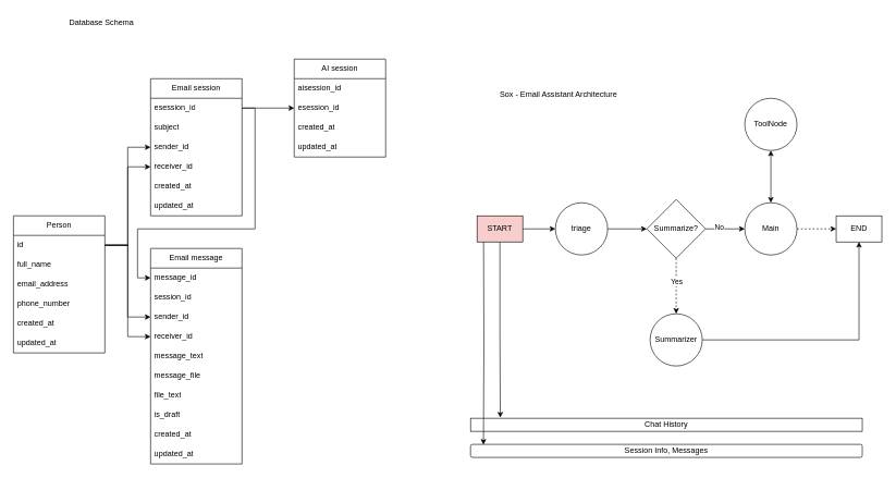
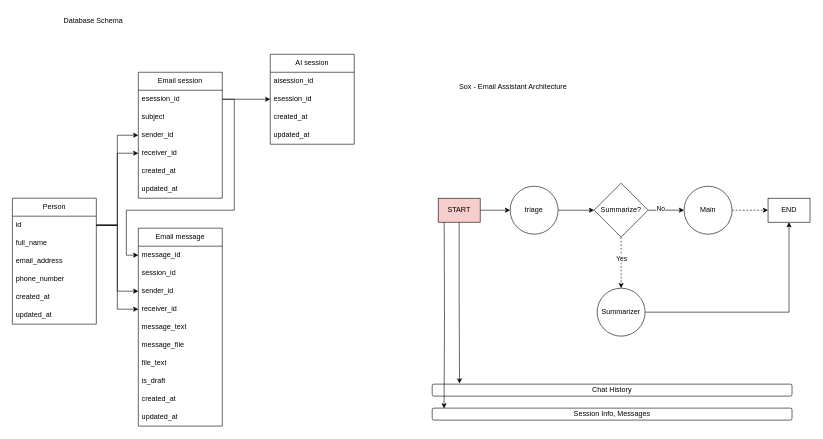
  <mxCell id="0" />
  <mxCell id="1" parent="0" />
  <mxCell id="2" value="" style="group" vertex="1" connectable="0" parent="1"><mxGeometry x="20" y="20" width="570" height="690" as="geometry" /></mxCell>
  <mxCell id="3" value="Database Schema" style="text;html=1;align=center;verticalAlign=middle;whiteSpace=wrap;rounded=0;" vertex="1" parent="2"><mxGeometry x="40" width="190" height="30" as="geometry" /></mxCell>
  <mxCell id="4" value="Email session" style="swimlane;fontStyle=0;childLayout=stackLayout;horizontal=1;startSize=30;horizontalStack=0;resizeParent=1;resizeParentMax=0;resizeLast=0;collapsible=1;marginBottom=0;whiteSpace=wrap;html=1;" vertex="1" parent="2"><mxGeometry x="210" y="100" width="140" height="210" as="geometry"><mxRectangle x="70" y="140" width="110" height="30" as="alternateBounds" /></mxGeometry></mxCell>
  <mxCell id="5" value="esession_id" style="text;strokeColor=none;fillColor=none;align=left;verticalAlign=middle;spacingLeft=4;spacingRight=4;overflow=hidden;points=[[0,0.5],[1,0.5]];portConstraint=eastwest;rotatable=0;whiteSpace=wrap;html=1;" vertex="1" parent="4"><mxGeometry y="30" width="140" height="30" as="geometry" /></mxCell>
  <mxCell id="6" value="subject" style="text;strokeColor=none;fillColor=none;align=left;verticalAlign=middle;spacingLeft=4;spacingRight=4;overflow=hidden;points=[[0,0.5],[1,0.5]];portConstraint=eastwest;rotatable=0;whiteSpace=wrap;html=1;" vertex="1" parent="4"><mxGeometry y="60" width="140" height="30" as="geometry" /></mxCell>
  <mxCell id="7" value="sender_id" style="text;strokeColor=none;fillColor=none;align=left;verticalAlign=middle;spacingLeft=4;spacingRight=4;overflow=hidden;points=[[0,0.5],[1,0.5]];portConstraint=eastwest;rotatable=0;whiteSpace=wrap;html=1;" vertex="1" parent="4"><mxGeometry y="90" width="140" height="30" as="geometry" /></mxCell>
  <mxCell id="8" value="receiver_id" style="text;strokeColor=none;fillColor=none;align=left;verticalAlign=middle;spacingLeft=4;spacingRight=4;overflow=hidden;points=[[0,0.5],[1,0.5]];portConstraint=eastwest;rotatable=0;whiteSpace=wrap;html=1;" vertex="1" parent="4"><mxGeometry y="120" width="140" height="30" as="geometry" /></mxCell>
  <mxCell id="9" value="created_at" style="text;strokeColor=none;fillColor=none;align=left;verticalAlign=middle;spacingLeft=4;spacingRight=4;overflow=hidden;points=[[0,0.5],[1,0.5]];portConstraint=eastwest;rotatable=0;whiteSpace=wrap;html=1;" vertex="1" parent="4"><mxGeometry y="150" width="140" height="30" as="geometry" /></mxCell>
  <mxCell id="10" value="updated_at" style="text;strokeColor=none;fillColor=none;align=left;verticalAlign=middle;spacingLeft=4;spacingRight=4;overflow=hidden;points=[[0,0.5],[1,0.5]];portConstraint=eastwest;rotatable=0;whiteSpace=wrap;html=1;" vertex="1" parent="4"><mxGeometry y="180" width="140" height="30" as="geometry" /></mxCell>
  <mxCell id="11" value="Email message" style="swimlane;fontStyle=0;childLayout=stackLayout;horizontal=1;startSize=30;horizontalStack=0;resizeParent=1;resizeParentMax=0;resizeLast=0;collapsible=1;marginBottom=0;whiteSpace=wrap;html=1;" vertex="1" parent="2"><mxGeometry x="210" y="360" width="140" height="330" as="geometry"><mxRectangle x="70" y="140" width="110" height="30" as="alternateBounds" /></mxGeometry></mxCell>
  <mxCell id="12" value="message_id" style="text;strokeColor=none;fillColor=none;align=left;verticalAlign=middle;spacingLeft=4;spacingRight=4;overflow=hidden;points=[[0,0.5],[1,0.5]];portConstraint=eastwest;rotatable=0;whiteSpace=wrap;html=1;" vertex="1" parent="11"><mxGeometry y="30" width="140" height="30" as="geometry" /></mxCell>
  <mxCell id="13" value="session_id" style="text;strokeColor=none;fillColor=none;align=left;verticalAlign=middle;spacingLeft=4;spacingRight=4;overflow=hidden;points=[[0,0.5],[1,0.5]];portConstraint=eastwest;rotatable=0;whiteSpace=wrap;html=1;" vertex="1" parent="11"><mxGeometry y="60" width="140" height="30" as="geometry" /></mxCell>
  <mxCell id="14" value="sender_id" style="text;strokeColor=none;fillColor=none;align=left;verticalAlign=middle;spacingLeft=4;spacingRight=4;overflow=hidden;points=[[0,0.5],[1,0.5]];portConstraint=eastwest;rotatable=0;whiteSpace=wrap;html=1;" vertex="1" parent="11"><mxGeometry y="90" width="140" height="30" as="geometry" /></mxCell>
  <mxCell id="15" value="receiver_id" style="text;strokeColor=none;fillColor=none;align=left;verticalAlign=middle;spacingLeft=4;spacingRight=4;overflow=hidden;points=[[0,0.5],[1,0.5]];portConstraint=eastwest;rotatable=0;whiteSpace=wrap;html=1;" vertex="1" parent="11"><mxGeometry y="120" width="140" height="30" as="geometry" /></mxCell>
  <mxCell id="16" value="message_text" style="text;strokeColor=none;fillColor=none;align=left;verticalAlign=middle;spacingLeft=4;spacingRight=4;overflow=hidden;points=[[0,0.5],[1,0.5]];portConstraint=eastwest;rotatable=0;whiteSpace=wrap;html=1;" vertex="1" parent="11"><mxGeometry y="150" width="140" height="30" as="geometry" /></mxCell>
  <mxCell id="17" value="message_file" style="text;strokeColor=none;fillColor=none;align=left;verticalAlign=middle;spacingLeft=4;spacingRight=4;overflow=hidden;points=[[0,0.5],[1,0.5]];portConstraint=eastwest;rotatable=0;whiteSpace=wrap;html=1;" vertex="1" parent="11"><mxGeometry y="180" width="140" height="30" as="geometry" /></mxCell>
  <mxCell id="18" value="file_text" style="text;strokeColor=none;fillColor=none;align=left;verticalAlign=middle;spacingLeft=4;spacingRight=4;overflow=hidden;points=[[0,0.5],[1,0.5]];portConstraint=eastwest;rotatable=0;whiteSpace=wrap;html=1;" vertex="1" parent="11"><mxGeometry y="210" width="140" height="30" as="geometry" /></mxCell>
  <mxCell id="19" value="is_draft" style="text;strokeColor=none;fillColor=none;align=left;verticalAlign=middle;spacingLeft=4;spacingRight=4;overflow=hidden;points=[[0,0.5],[1,0.5]];portConstraint=eastwest;rotatable=0;whiteSpace=wrap;html=1;" vertex="1" parent="11"><mxGeometry y="240" width="140" height="30" as="geometry" /></mxCell>
  <mxCell id="20" value="created_at" style="text;strokeColor=none;fillColor=none;align=left;verticalAlign=middle;spacingLeft=4;spacingRight=4;overflow=hidden;points=[[0,0.5],[1,0.5]];portConstraint=eastwest;rotatable=0;whiteSpace=wrap;html=1;" vertex="1" parent="11"><mxGeometry y="270" width="140" height="30" as="geometry" /></mxCell>
  <mxCell id="21" value="updated_at" style="text;strokeColor=none;fillColor=none;align=left;verticalAlign=middle;spacingLeft=4;spacingRight=4;overflow=hidden;points=[[0,0.5],[1,0.5]];portConstraint=eastwest;rotatable=0;whiteSpace=wrap;html=1;" vertex="1" parent="11"><mxGeometry y="300" width="140" height="30" as="geometry" /></mxCell>
  <mxCell id="22" value="Person" style="swimlane;fontStyle=0;childLayout=stackLayout;horizontal=1;startSize=30;horizontalStack=0;resizeParent=1;resizeParentMax=0;resizeLast=0;collapsible=1;marginBottom=0;whiteSpace=wrap;html=1;" vertex="1" parent="2"><mxGeometry y="310" width="140" height="210" as="geometry"><mxRectangle x="70" y="140" width="110" height="30" as="alternateBounds" /></mxGeometry></mxCell>
  <mxCell id="23" value="id" style="text;strokeColor=none;fillColor=none;align=left;verticalAlign=middle;spacingLeft=4;spacingRight=4;overflow=hidden;points=[[0,0.5],[1,0.5]];portConstraint=eastwest;rotatable=0;whiteSpace=wrap;html=1;" vertex="1" parent="22"><mxGeometry y="30" width="140" height="30" as="geometry" /></mxCell>
  <mxCell id="24" value="full_name" style="text;strokeColor=none;fillColor=none;align=left;verticalAlign=middle;spacingLeft=4;spacingRight=4;overflow=hidden;points=[[0,0.5],[1,0.5]];portConstraint=eastwest;rotatable=0;whiteSpace=wrap;html=1;" vertex="1" parent="22"><mxGeometry y="60" width="140" height="30" as="geometry" /></mxCell>
  <mxCell id="25" value="email_address" style="text;strokeColor=none;fillColor=none;align=left;verticalAlign=middle;spacingLeft=4;spacingRight=4;overflow=hidden;points=[[0,0.5],[1,0.5]];portConstraint=eastwest;rotatable=0;whiteSpace=wrap;html=1;" vertex="1" parent="22"><mxGeometry y="90" width="140" height="30" as="geometry" /></mxCell>
  <mxCell id="26" value="phone_number" style="text;strokeColor=none;fillColor=none;align=left;verticalAlign=middle;spacingLeft=4;spacingRight=4;overflow=hidden;points=[[0,0.5],[1,0.5]];portConstraint=eastwest;rotatable=0;whiteSpace=wrap;html=1;" vertex="1" parent="22"><mxGeometry y="120" width="140" height="30" as="geometry" /></mxCell>
  <mxCell id="27" value="created_at" style="text;strokeColor=none;fillColor=none;align=left;verticalAlign=middle;spacingLeft=4;spacingRight=4;overflow=hidden;points=[[0,0.5],[1,0.5]];portConstraint=eastwest;rotatable=0;whiteSpace=wrap;html=1;" vertex="1" parent="22"><mxGeometry y="150" width="140" height="30" as="geometry" /></mxCell>
  <mxCell id="28" value="updated_at" style="text;strokeColor=none;fillColor=none;align=left;verticalAlign=middle;spacingLeft=4;spacingRight=4;overflow=hidden;points=[[0,0.5],[1,0.5]];portConstraint=eastwest;rotatable=0;whiteSpace=wrap;html=1;" vertex="1" parent="22"><mxGeometry y="180" width="140" height="30" as="geometry" /></mxCell>
  <mxCell id="29" value="AI session" style="swimlane;fontStyle=0;childLayout=stackLayout;horizontal=1;startSize=30;horizontalStack=0;resizeParent=1;resizeParentMax=0;resizeLast=0;collapsible=1;marginBottom=0;whiteSpace=wrap;html=1;" vertex="1" parent="2"><mxGeometry x="430" y="70" width="140" height="150" as="geometry"><mxRectangle x="70" y="140" width="110" height="30" as="alternateBounds" /></mxGeometry></mxCell>
  <mxCell id="30" value="aisession_id" style="text;strokeColor=none;fillColor=none;align=left;verticalAlign=middle;spacingLeft=4;spacingRight=4;overflow=hidden;points=[[0,0.5],[1,0.5]];portConstraint=eastwest;rotatable=0;whiteSpace=wrap;html=1;" vertex="1" parent="29"><mxGeometry y="30" width="140" height="30" as="geometry" /></mxCell>
  <mxCell id="31" value="esession_id" style="text;strokeColor=none;fillColor=none;align=left;verticalAlign=middle;spacingLeft=4;spacingRight=4;overflow=hidden;points=[[0,0.5],[1,0.5]];portConstraint=eastwest;rotatable=0;whiteSpace=wrap;html=1;" vertex="1" parent="29"><mxGeometry y="60" width="140" height="30" as="geometry" /></mxCell>
  <mxCell id="32" value="created_at" style="text;strokeColor=none;fillColor=none;align=left;verticalAlign=middle;spacingLeft=4;spacingRight=4;overflow=hidden;points=[[0,0.5],[1,0.5]];portConstraint=eastwest;rotatable=0;whiteSpace=wrap;html=1;" vertex="1" parent="29"><mxGeometry y="90" width="140" height="30" as="geometry" /></mxCell>
  <mxCell id="33" value="updated_at" style="text;strokeColor=none;fillColor=none;align=left;verticalAlign=middle;spacingLeft=4;spacingRight=4;overflow=hidden;points=[[0,0.5],[1,0.5]];portConstraint=eastwest;rotatable=0;whiteSpace=wrap;html=1;" vertex="1" parent="29"><mxGeometry y="120" width="140" height="30" as="geometry" /></mxCell>
  <mxCell id="34" style="edgeStyle=orthogonalEdgeStyle;rounded=0;orthogonalLoop=1;jettySize=auto;html=1;exitX=1;exitY=0.5;exitDx=0;exitDy=0;entryX=0;entryY=0.5;entryDx=0;entryDy=0;" edge="1" parent="2" source="5" target="31"><mxGeometry relative="1" as="geometry" /></mxCell>
  <mxCell id="35" style="edgeStyle=orthogonalEdgeStyle;rounded=0;orthogonalLoop=1;jettySize=auto;html=1;exitX=1;exitY=0.5;exitDx=0;exitDy=0;entryX=0;entryY=0.5;entryDx=0;entryDy=0;" edge="1" parent="2" source="23" target="7"><mxGeometry relative="1" as="geometry" /></mxCell>
  <mxCell id="36" style="edgeStyle=orthogonalEdgeStyle;rounded=0;orthogonalLoop=1;jettySize=auto;html=1;exitX=1;exitY=0.5;exitDx=0;exitDy=0;entryX=0;entryY=0.5;entryDx=0;entryDy=0;" edge="1" parent="2" source="23" target="8"><mxGeometry relative="1" as="geometry" /></mxCell>
  <mxCell id="37" style="edgeStyle=orthogonalEdgeStyle;rounded=0;orthogonalLoop=1;jettySize=auto;html=1;exitX=1;exitY=0.5;exitDx=0;exitDy=0;entryX=0;entryY=0.5;entryDx=0;entryDy=0;" edge="1" parent="2" source="23" target="14"><mxGeometry relative="1" as="geometry" /></mxCell>
  <mxCell id="38" style="edgeStyle=orthogonalEdgeStyle;rounded=0;orthogonalLoop=1;jettySize=auto;html=1;exitX=1;exitY=0.5;exitDx=0;exitDy=0;entryX=0;entryY=0.5;entryDx=0;entryDy=0;" edge="1" parent="2" source="23" target="15"><mxGeometry relative="1" as="geometry" /></mxCell>
  <mxCell id="39" style="edgeStyle=orthogonalEdgeStyle;rounded=0;orthogonalLoop=1;jettySize=auto;html=1;exitX=1;exitY=0.5;exitDx=0;exitDy=0;entryX=0;entryY=0.5;entryDx=0;entryDy=0;" edge="1" parent="2" source="5" target="12"><mxGeometry relative="1" as="geometry"><Array as="points"><mxPoint x="370" y="145" /><mxPoint x="370" y="330" /><mxPoint x="190" y="330" /><mxPoint x="190" y="405" /></Array></mxGeometry></mxCell>
  <mxCell id="40" value="" style="group" vertex="1" connectable="0" parent="1"><mxGeometry x="720" y="130" width="630" height="570" as="geometry" /></mxCell>
- <mxCell id="41" value="Chat History" style="whiteSpace=wrap;html=1;rounded=0;" vertex="1" parent="40"><mxGeometry y="510" width="600" height="20" as="geometry" /></mxCell>
+ <mxCell id="41" value="Chat History" style="rounded=1;whiteSpace=wrap;html=1;" vertex="1" parent="40"><mxGeometry y="510" width="600" height="20" as="geometry" /></mxCell>
  <mxCell id="42" value="Session Info, Messages" style="rounded=1;whiteSpace=wrap;html=1;" vertex="1" parent="40"><mxGeometry y="550" width="600" height="20" as="geometry" /></mxCell>
  <mxCell id="43" style="edgeStyle=orthogonalEdgeStyle;rounded=0;orthogonalLoop=1;jettySize=auto;html=1;exitX=0.5;exitY=1;exitDx=0;exitDy=0;entryX=0.076;entryY=-0.053;entryDx=0;entryDy=0;entryPerimeter=0;" edge="1" parent="40" source="59" target="41"><mxGeometry relative="1" as="geometry" /></mxCell>
  <mxCell id="44" value="" style="edgeStyle=orthogonalEdgeStyle;rounded=0;orthogonalLoop=1;jettySize=auto;html=1;" edge="1" parent="40" source="45" target="52"><mxGeometry relative="1" as="geometry" /></mxCell>
  <mxCell id="45" value="triage" style="ellipse;whiteSpace=wrap;html=1;aspect=fixed;" vertex="1" parent="40"><mxGeometry x="130" y="180" width="80" height="80" as="geometry" /></mxCell>
  <mxCell id="46" style="edgeStyle=orthogonalEdgeStyle;rounded=0;orthogonalLoop=1;jettySize=auto;html=1;exitX=1;exitY=0.5;exitDx=0;exitDy=0;entryX=0;entryY=0.5;entryDx=0;entryDy=0;dashed=1;" edge="1" parent="40" source="47" target="60"><mxGeometry relative="1" as="geometry" /></mxCell>
  <mxCell id="47" value="Main" style="ellipse;whiteSpace=wrap;html=1;aspect=fixed;" vertex="1" parent="40"><mxGeometry x="420" y="180" width="80" height="80" as="geometry" /></mxCell>
  <mxCell id="48" style="edgeStyle=orthogonalEdgeStyle;rounded=0;orthogonalLoop=1;jettySize=auto;html=1;exitX=1;exitY=0.5;exitDx=0;exitDy=0;entryX=0;entryY=0.5;entryDx=0;entryDy=0;" edge="1" parent="40" source="52" target="47"><mxGeometry relative="1" as="geometry" /></mxCell>
  <mxCell id="49" value="No" style="edgeLabel;html=1;align=center;verticalAlign=middle;resizable=0;points=[];" vertex="1" connectable="0" parent="48"><mxGeometry x="-0.32" y="3" relative="1" as="geometry"><mxPoint as="offset" /></mxGeometry></mxCell>
  <mxCell id="50" value="" style="edgeStyle=orthogonalEdgeStyle;rounded=0;orthogonalLoop=1;jettySize=auto;html=1;dashed=1;" edge="1" parent="40" source="52" target="54"><mxGeometry relative="1" as="geometry" /></mxCell>
  <mxCell id="51" value="Yes" style="edgeLabel;html=1;align=center;verticalAlign=middle;resizable=0;points=[];" vertex="1" connectable="0" parent="50"><mxGeometry x="-0.167" relative="1" as="geometry"><mxPoint as="offset" /></mxGeometry></mxCell>
  <mxCell id="52" value="Summarize?" style="rhombus;whiteSpace=wrap;html=1;" vertex="1" parent="40"><mxGeometry x="270" y="175" width="90" height="90" as="geometry" /></mxCell>
  <mxCell id="53" style="edgeStyle=orthogonalEdgeStyle;rounded=0;orthogonalLoop=1;jettySize=auto;html=1;exitX=1;exitY=0.5;exitDx=0;exitDy=0;entryX=0.5;entryY=1;entryDx=0;entryDy=0;" edge="1" parent="40" source="54" target="60"><mxGeometry relative="1" as="geometry" /></mxCell>
  <mxCell id="54" value="Summarizer" style="ellipse;whiteSpace=wrap;html=1;" vertex="1" parent="40"><mxGeometry x="275" y="350" width="80" height="80" as="geometry" /></mxCell>
- <mxCell id="55" value="ToolNode" style="ellipse;whiteSpace=wrap;html=1;" vertex="1" parent="40"><mxGeometry x="420" y="20" width="80" height="80" as="geometry" /></mxCell>
- <mxCell id="56" value="" style="endArrow=classic;startArrow=classic;html=1;rounded=0;entryX=0.5;entryY=1;entryDx=0;entryDy=0;exitX=0.5;exitY=0;exitDx=0;exitDy=0;" edge="1" parent="40" source="47" target="55"><mxGeometry width="50" height="50" relative="1" as="geometry"><mxPoint x="-220" y="280" as="sourcePoint" /><mxPoint x="-170" y="230" as="targetPoint" /></mxGeometry></mxCell>
  <mxCell id="57" value="Sox - Email Assistant Architecture" style="text;html=1;align=center;verticalAlign=middle;whiteSpace=wrap;rounded=0;" vertex="1" parent="40"><mxGeometry x="40" width="190" height="30" as="geometry" /></mxCell>
  <mxCell id="58" style="edgeStyle=orthogonalEdgeStyle;rounded=0;orthogonalLoop=1;jettySize=auto;html=1;exitX=1;exitY=0.5;exitDx=0;exitDy=0;entryX=0;entryY=0.5;entryDx=0;entryDy=0;" edge="1" parent="40" source="59" target="45"><mxGeometry relative="1" as="geometry" /></mxCell>
  <mxCell id="59" value="START" style="rounded=0;whiteSpace=wrap;html=1;fillColor=#f8cecc;" vertex="1" parent="40"><mxGeometry x="10" y="200" width="70" height="40" as="geometry" /></mxCell>
  <mxCell id="60" value="END" style="rounded=0;whiteSpace=wrap;html=1;" vertex="1" parent="40"><mxGeometry x="560" y="200" width="70" height="40" as="geometry" /></mxCell>
  <mxCell id="61" style="edgeStyle=orthogonalEdgeStyle;rounded=0;orthogonalLoop=1;jettySize=auto;html=1;entryX=0.033;entryY=0.027;entryDx=0;entryDy=0;entryPerimeter=0;" edge="1" parent="40" target="42"><mxGeometry relative="1" as="geometry"><mxPoint x="20" y="240" as="sourcePoint" /><mxPoint x="20" y="438" as="targetPoint" /></mxGeometry></mxCell>
